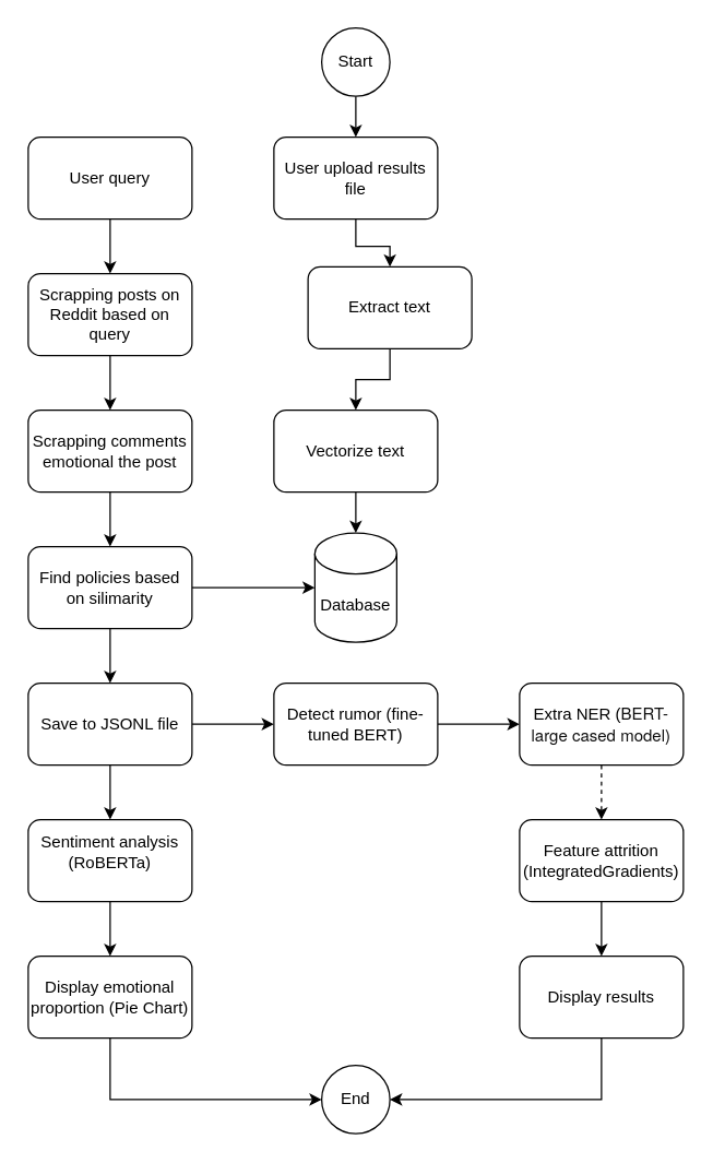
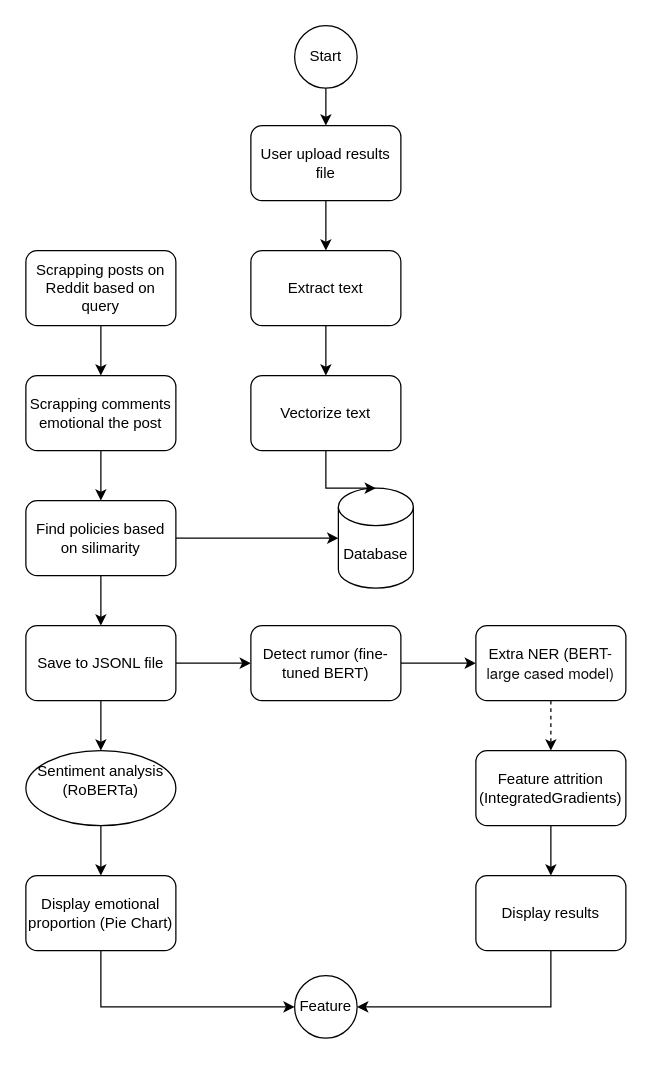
  <mxCell id="0" />
  <mxCell id="1" parent="0" />
- <mxCell id="2" value="Database" style="shape=cylinder3;whiteSpace=wrap;html=1;boundedLbl=1;backgroundOutline=1;size=15;" parent="1" vertex="1"><mxGeometry x="230" y="390" width="60" height="80" as="geometry" /></mxCell>
+ <mxCell id="2" value="Database" style="shape=cylinder3;whiteSpace=wrap;html=1;boundedLbl=1;backgroundOutline=1;size=15;" parent="1" vertex="1"><mxGeometry x="270" y="390" width="60" height="80" as="geometry" /></mxCell>
  <mxCell id="3" value="" style="edgeStyle=orthogonalEdgeStyle;rounded=0;orthogonalLoop=1;jettySize=auto;html=1;" parent="1" source="4" target="6" edge="1"><mxGeometry relative="1" as="geometry" /></mxCell>
  <mxCell id="4" value="Start" style="ellipse;whiteSpace=wrap;html=1;aspect=fixed;" parent="1" vertex="1"><mxGeometry x="235" y="20" width="50" height="50" as="geometry" /></mxCell>
  <mxCell id="5" value="" style="edgeStyle=orthogonalEdgeStyle;rounded=0;orthogonalLoop=1;jettySize=auto;html=1;" parent="1" source="6" target="8" edge="1"><mxGeometry relative="1" as="geometry" /></mxCell>
  <mxCell id="6" value="User upload results file" style="rounded=1;whiteSpace=wrap;html=1;" parent="1" vertex="1"><mxGeometry x="200" y="100" width="120" height="60" as="geometry" /></mxCell>
  <mxCell id="7" value="" style="edgeStyle=orthogonalEdgeStyle;rounded=0;orthogonalLoop=1;jettySize=auto;html=1;" parent="1" source="8" target="10" edge="1"><mxGeometry relative="1" as="geometry" /></mxCell>
- <mxCell id="8" value="Extract text" style="rounded=1;whiteSpace=wrap;html=1;" parent="1" vertex="1"><mxGeometry x="225" y="195" width="120" height="60" as="geometry" /></mxCell>
+ <mxCell id="8" value="Extract text" style="rounded=1;whiteSpace=wrap;html=1;" parent="1" vertex="1"><mxGeometry x="200" y="200" width="120" height="60" as="geometry" /></mxCell>
  <mxCell id="9" value="" style="edgeStyle=orthogonalEdgeStyle;rounded=0;orthogonalLoop=1;jettySize=auto;html=1;entryX=0.5;entryY=0;entryDx=0;entryDy=0;entryPerimeter=0;" parent="1" source="10" target="2" edge="1"><mxGeometry relative="1" as="geometry"><mxPoint x="400" y="340" as="targetPoint" /><Array as="points"><mxPoint x="260" y="380" /><mxPoint x="260" y="380" /></Array></mxGeometry></mxCell>
  <mxCell id="10" value="Vectorize text" style="rounded=1;whiteSpace=wrap;html=1;" parent="1" vertex="1"><mxGeometry x="200" y="300" width="120" height="60" as="geometry" /></mxCell>
- <mxCell id="11" value="" style="edgeStyle=orthogonalEdgeStyle;rounded=0;orthogonalLoop=1;jettySize=auto;html=1;" parent="1" source="12" target="14" edge="1"><mxGeometry relative="1" as="geometry" /></mxCell>
- <mxCell id="12" value="User query" style="rounded=1;whiteSpace=wrap;html=1;" parent="1" vertex="1"><mxGeometry x="20" y="100" width="120" height="60" as="geometry" /></mxCell>
  <mxCell id="13" value="" style="edgeStyle=orthogonalEdgeStyle;rounded=0;orthogonalLoop=1;jettySize=auto;html=1;" parent="1" source="14" target="16" edge="1"><mxGeometry relative="1" as="geometry" /></mxCell>
  <mxCell id="14" value="Scrapping posts on Reddit based on query" style="whiteSpace=wrap;html=1;rounded=1;" parent="1" vertex="1"><mxGeometry x="20" y="200" width="120" height="60" as="geometry" /></mxCell>
  <mxCell id="15" value="" style="edgeStyle=orthogonalEdgeStyle;rounded=0;orthogonalLoop=1;jettySize=auto;html=1;" parent="1" source="16" target="18" edge="1"><mxGeometry relative="1" as="geometry" /></mxCell>
  <mxCell id="16" value="Scrapping comments emotional the post" style="whiteSpace=wrap;html=1;rounded=1;" parent="1" vertex="1"><mxGeometry x="20" y="300" width="120" height="60" as="geometry" /></mxCell>
  <mxCell id="17" value="" style="edgeStyle=orthogonalEdgeStyle;rounded=0;orthogonalLoop=1;jettySize=auto;html=1;" parent="1" source="18" target="21" edge="1"><mxGeometry relative="1" as="geometry" /></mxCell>
  <mxCell id="18" value="Find policies based on silimarity" style="rounded=1;whiteSpace=wrap;html=1;" parent="1" vertex="1"><mxGeometry x="20" y="400" width="120" height="60" as="geometry" /></mxCell>
  <mxCell id="19" value="" style="edgeStyle=orthogonalEdgeStyle;rounded=0;orthogonalLoop=1;jettySize=auto;html=1;" parent="1" source="21" target="24" edge="1"><mxGeometry relative="1" as="geometry" /></mxCell>
  <mxCell id="20" value="" style="edgeStyle=orthogonalEdgeStyle;rounded=0;orthogonalLoop=1;jettySize=auto;html=1;" parent="1" source="21" target="29" edge="1"><mxGeometry relative="1" as="geometry" /></mxCell>
  <mxCell id="21" value="Save to JSONL file" style="whiteSpace=wrap;html=1;rounded=1;" parent="1" vertex="1"><mxGeometry x="20" y="500" width="120" height="60" as="geometry" /></mxCell>
  <mxCell id="22" value="" style="endArrow=classic;html=1;rounded=0;entryX=0;entryY=0.5;entryDx=0;entryDy=0;entryPerimeter=0;exitX=1;exitY=0.5;exitDx=0;exitDy=0;" parent="1" source="18" target="2" edge="1"><mxGeometry width="50" height="50" relative="1" as="geometry"><mxPoint x="-40" y="370" as="sourcePoint" /><mxPoint x="10" y="320" as="targetPoint" /><Array as="points"><mxPoint x="230" y="430" /></Array></mxGeometry></mxCell>
  <mxCell id="23" value="" style="edgeStyle=orthogonalEdgeStyle;rounded=0;orthogonalLoop=1;jettySize=auto;html=1;" parent="1" source="24" target="26" edge="1"><mxGeometry relative="1" as="geometry" /></mxCell>
  <mxCell id="24" value="Detect rumor (fine-tuned BERT)" style="whiteSpace=wrap;html=1;rounded=1;" parent="1" vertex="1"><mxGeometry x="200" y="500" width="120" height="60" as="geometry" /></mxCell>
  <mxCell id="25" value="" style="edgeStyle=orthogonalEdgeStyle;rounded=0;orthogonalLoop=1;jettySize=auto;html=1;dashed=1;" parent="1" source="26" target="27" edge="1"><mxGeometry relative="1" as="geometry" /></mxCell>
  <mxCell id="26" value="&lt;font style=&quot;font-size: 12px;&quot;&gt;Extra NER (&lt;span style=&quot;color: rgb(14, 14, 14); font-family: &amp;quot;Helvetica Neue&amp;quot;; background-color: transparent;&quot;&gt;BERT-large cased model)&lt;/span&gt;&lt;/font&gt;" style="whiteSpace=wrap;html=1;rounded=1;" parent="1" vertex="1"><mxGeometry x="380" y="500" width="120" height="60" as="geometry" /></mxCell>
  <mxCell id="27" value="Feature attrition (IntegratedGradients)" style="whiteSpace=wrap;html=1;rounded=1;" parent="1" vertex="1"><mxGeometry x="380" y="600" width="120" height="60" as="geometry" /></mxCell>
  <mxCell id="28" value="" style="edgeStyle=orthogonalEdgeStyle;rounded=0;orthogonalLoop=1;jettySize=auto;html=1;" parent="1" source="29" target="32" edge="1"><mxGeometry relative="1" as="geometry" /></mxCell>
- <mxCell id="29" value="&lt;font style=&quot;font-size: 12px;&quot;&gt;Sentiment analysis (&lt;span style=&quot;background-color: transparent; color: light-dark(rgb(0, 0, 0), rgb(255, 255, 255));&quot;&gt;RoBERTa)&lt;/span&gt;&lt;/font&gt;&lt;p&gt;&lt;/p&gt;" style="whiteSpace=wrap;html=1;rounded=1;" parent="1" vertex="1"><mxGeometry x="20" y="600" width="120" height="60" as="geometry" /></mxCell>
+ <mxCell id="29" value="&lt;font style=&quot;font-size: 12px;&quot;&gt;Sentiment analysis (&lt;span style=&quot;background-color: transparent; color: light-dark(rgb(0, 0, 0), rgb(255, 255, 255));&quot;&gt;RoBERTa)&lt;/span&gt;&lt;/font&gt;&lt;p&gt;&lt;/p&gt;" style="ellipse;whiteSpace=wrap;html=1;" parent="1" vertex="1"><mxGeometry x="20" y="600" width="120" height="60" as="geometry" /></mxCell>
  <mxCell id="30" value="Display results" style="whiteSpace=wrap;html=1;rounded=1;" parent="1" vertex="1"><mxGeometry x="380" y="700" width="120" height="60" as="geometry" /></mxCell>
  <mxCell id="31" value="" style="endArrow=classic;html=1;rounded=0;exitX=0.5;exitY=1;exitDx=0;exitDy=0;" parent="1" source="27" edge="1"><mxGeometry width="50" height="50" relative="1" as="geometry"><mxPoint x="160" y="530" as="sourcePoint" /><mxPoint x="440" y="700" as="targetPoint" /><Array as="points" /></mxGeometry></mxCell>
  <mxCell id="32" value="Display emotional proportion (Pie Chart)" style="whiteSpace=wrap;html=1;rounded=1;" parent="1" vertex="1"><mxGeometry x="20" y="700" width="120" height="60" as="geometry" /></mxCell>
- <mxCell id="33" value="End" style="ellipse;whiteSpace=wrap;html=1;aspect=fixed;" parent="1" vertex="1"><mxGeometry x="235" y="780" width="50" height="50" as="geometry" /></mxCell>
+ <mxCell id="33" value="Feature" style="ellipse;whiteSpace=wrap;html=1;aspect=fixed;" parent="1" vertex="1"><mxGeometry x="235" y="780" width="50" height="50" as="geometry" /></mxCell>
  <mxCell id="34" value="" style="endArrow=classic;html=1;rounded=0;exitX=0.5;exitY=1;exitDx=0;exitDy=0;entryX=0;entryY=0.5;entryDx=0;entryDy=0;" parent="1" source="32" target="33" edge="1"><mxGeometry width="50" height="50" relative="1" as="geometry"><mxPoint x="140" y="610" as="sourcePoint" /><mxPoint x="190" y="560" as="targetPoint" /><Array as="points"><mxPoint x="80" y="805" /></Array></mxGeometry></mxCell>
  <mxCell id="35" value="" style="endArrow=classic;html=1;rounded=0;exitX=0.5;exitY=1;exitDx=0;exitDy=0;entryX=1;entryY=0.5;entryDx=0;entryDy=0;" parent="1" source="30" target="33" edge="1"><mxGeometry width="50" height="50" relative="1" as="geometry"><mxPoint x="140" y="610" as="sourcePoint" /><mxPoint x="190" y="560" as="targetPoint" /><Array as="points"><mxPoint x="440" y="805" /></Array></mxGeometry></mxCell>
